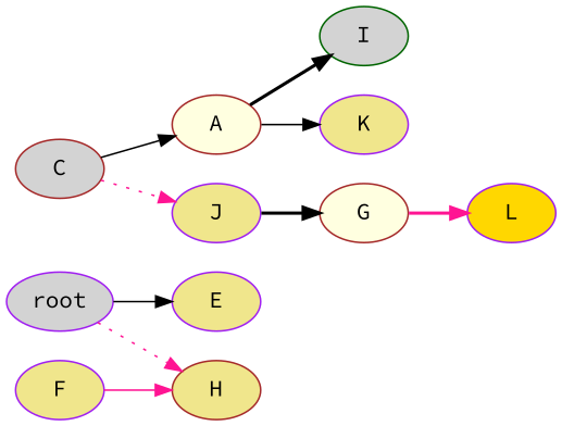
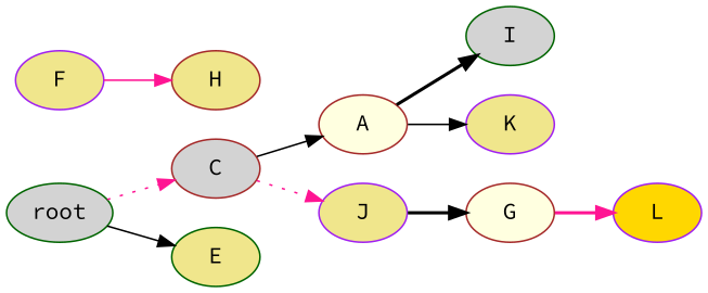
  strict digraph {
    fontname="Source Code Pro"
    rankdir=LR
    node [color=purple fillcolor=khaki fontname="Source Code Pro" style=filled]
    edge [color=black fontname="Source Code Pro" style=solid]
-   n1 [fillcolor=lightgrey label=root]
+   n1 [color=darkgreen fillcolor=lightgrey label=root]
    n2 [color=brown fillcolor=lightgrey label=C]
-   n3 [label=E]
+   n3 [color=darkgreen label=E]
    n4 [color=brown fillcolor=lightyellow label=A]
    n5 [label=J]
    n6 [color=darkgreen fillcolor=lightgrey label=I]
    n7 [label=K]
    n8 [label=F]
    n9 [color=brown label=H]
    n10 [color=brown fillcolor=lightyellow label=G]
    n11 [fillcolor=gold label=L]
-   n1 -> n9 [color=deeppink style=dotted]
+   n1 -> n2 [color=deeppink style=dotted]
    n1 -> n3
    n2 -> n4
    n2 -> n5 [color=deeppink style=dotted]
    n4 -> n6 [style=bold]
    n4 -> n7
    n5 -> n10 [style=bold]
    n8 -> n9 [color=deeppink]
    n10 -> n11 [color=deeppink style=bold]
  }
